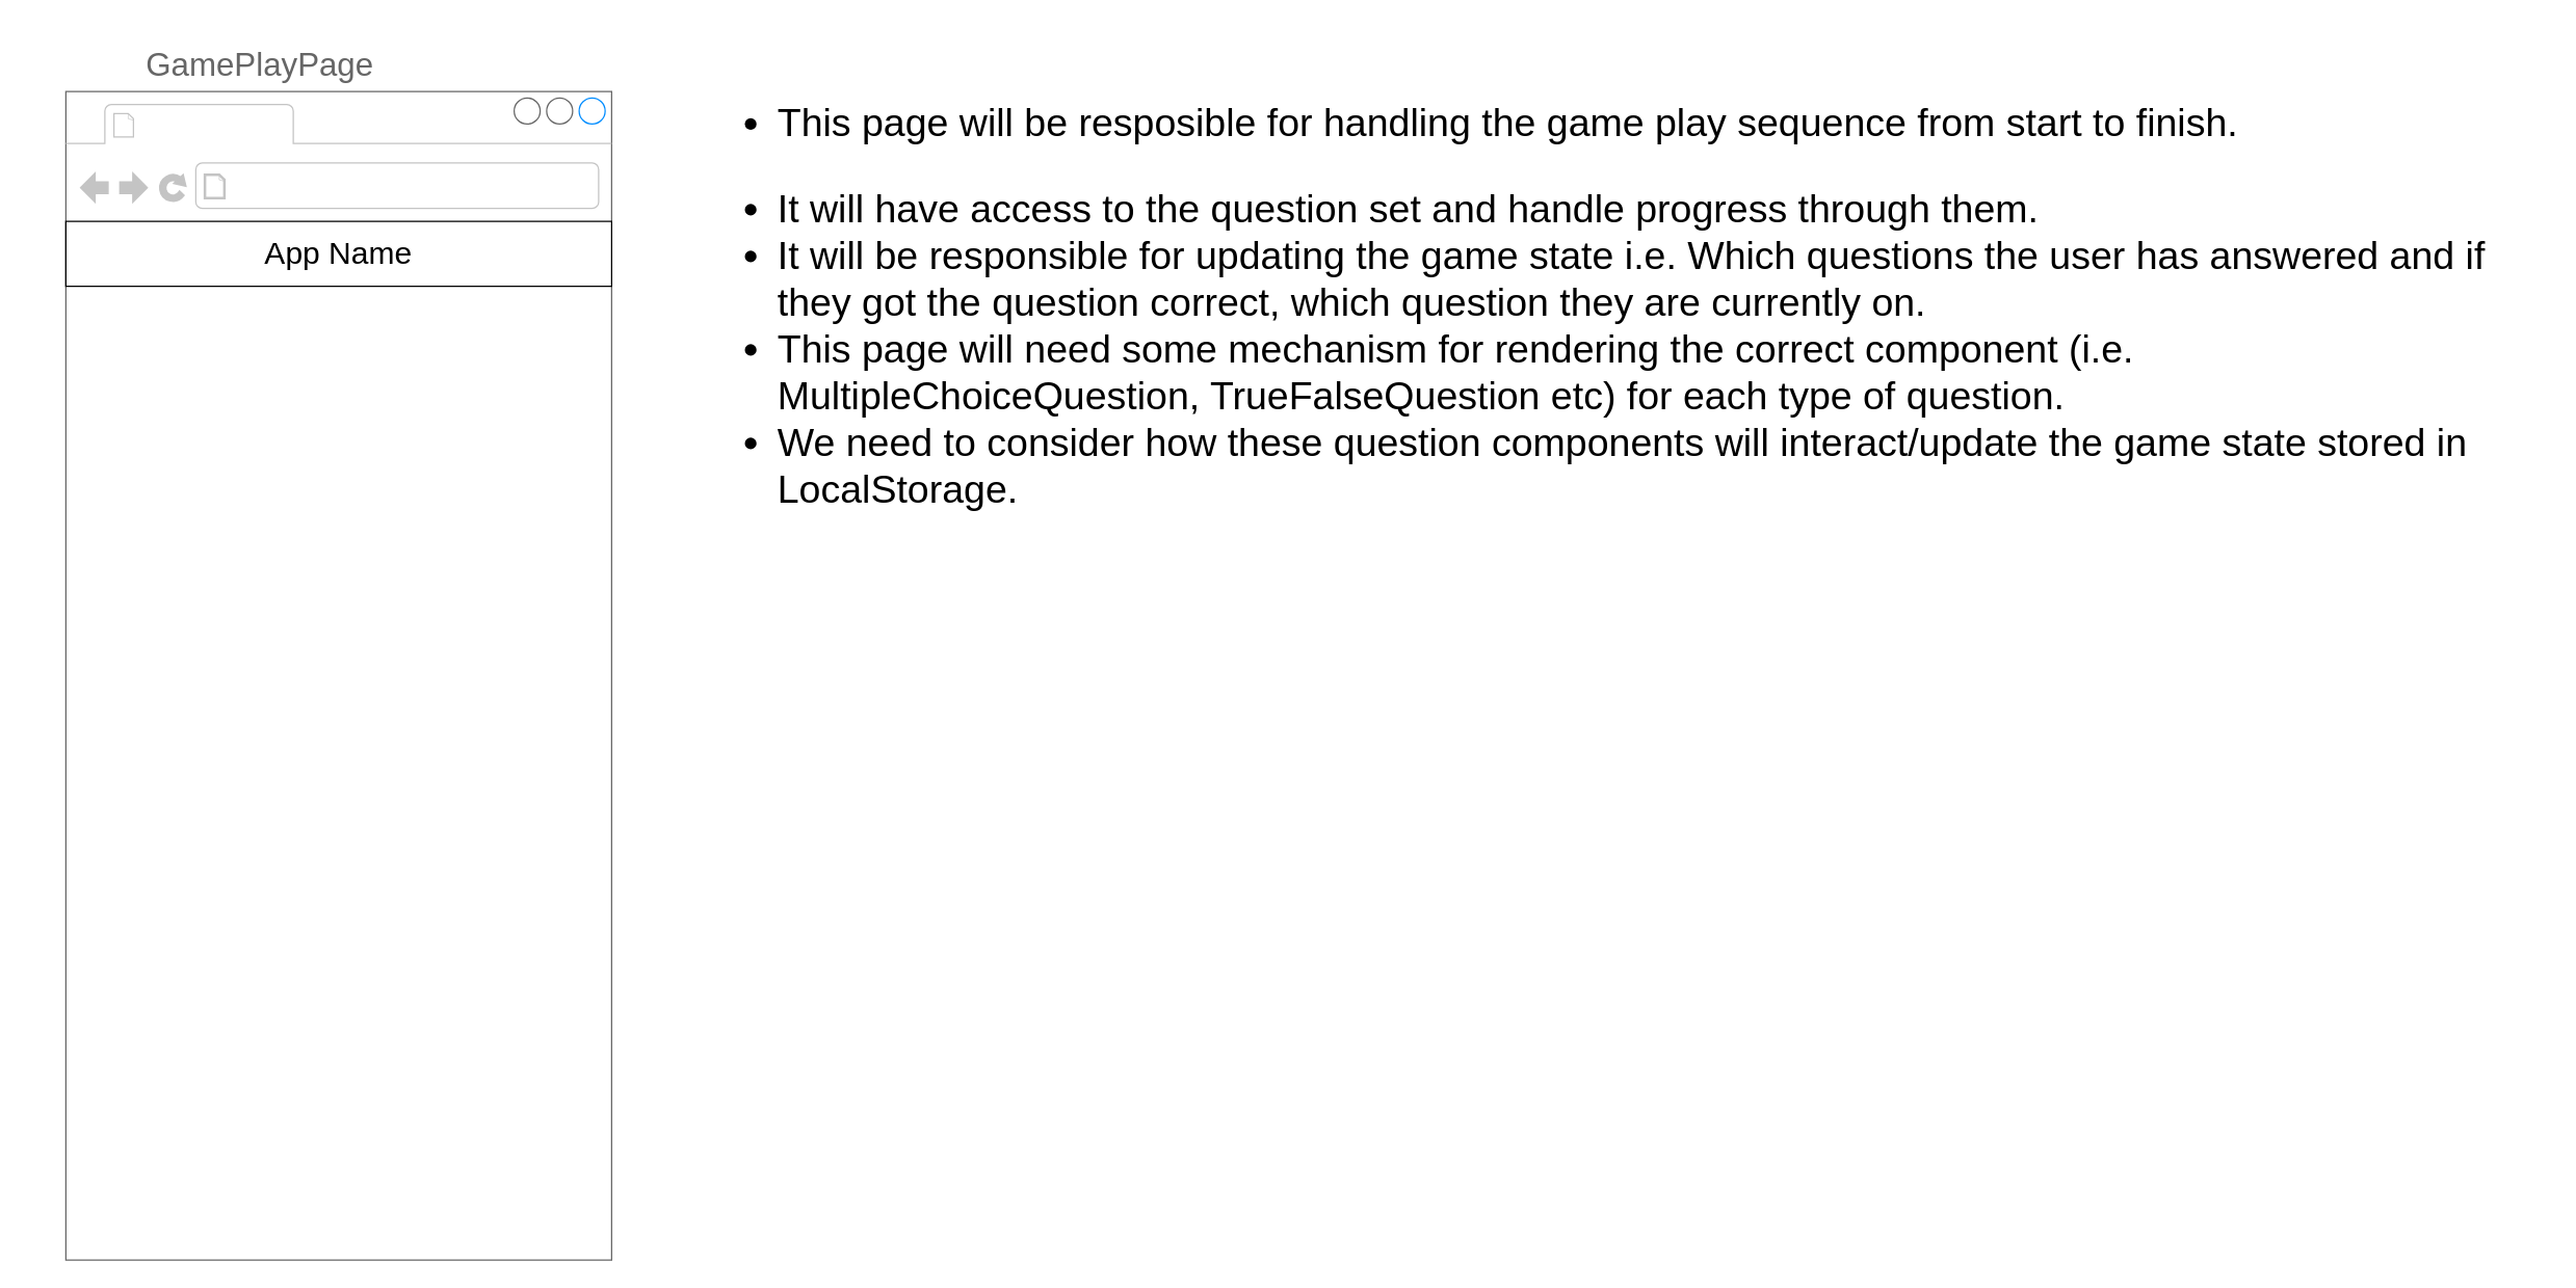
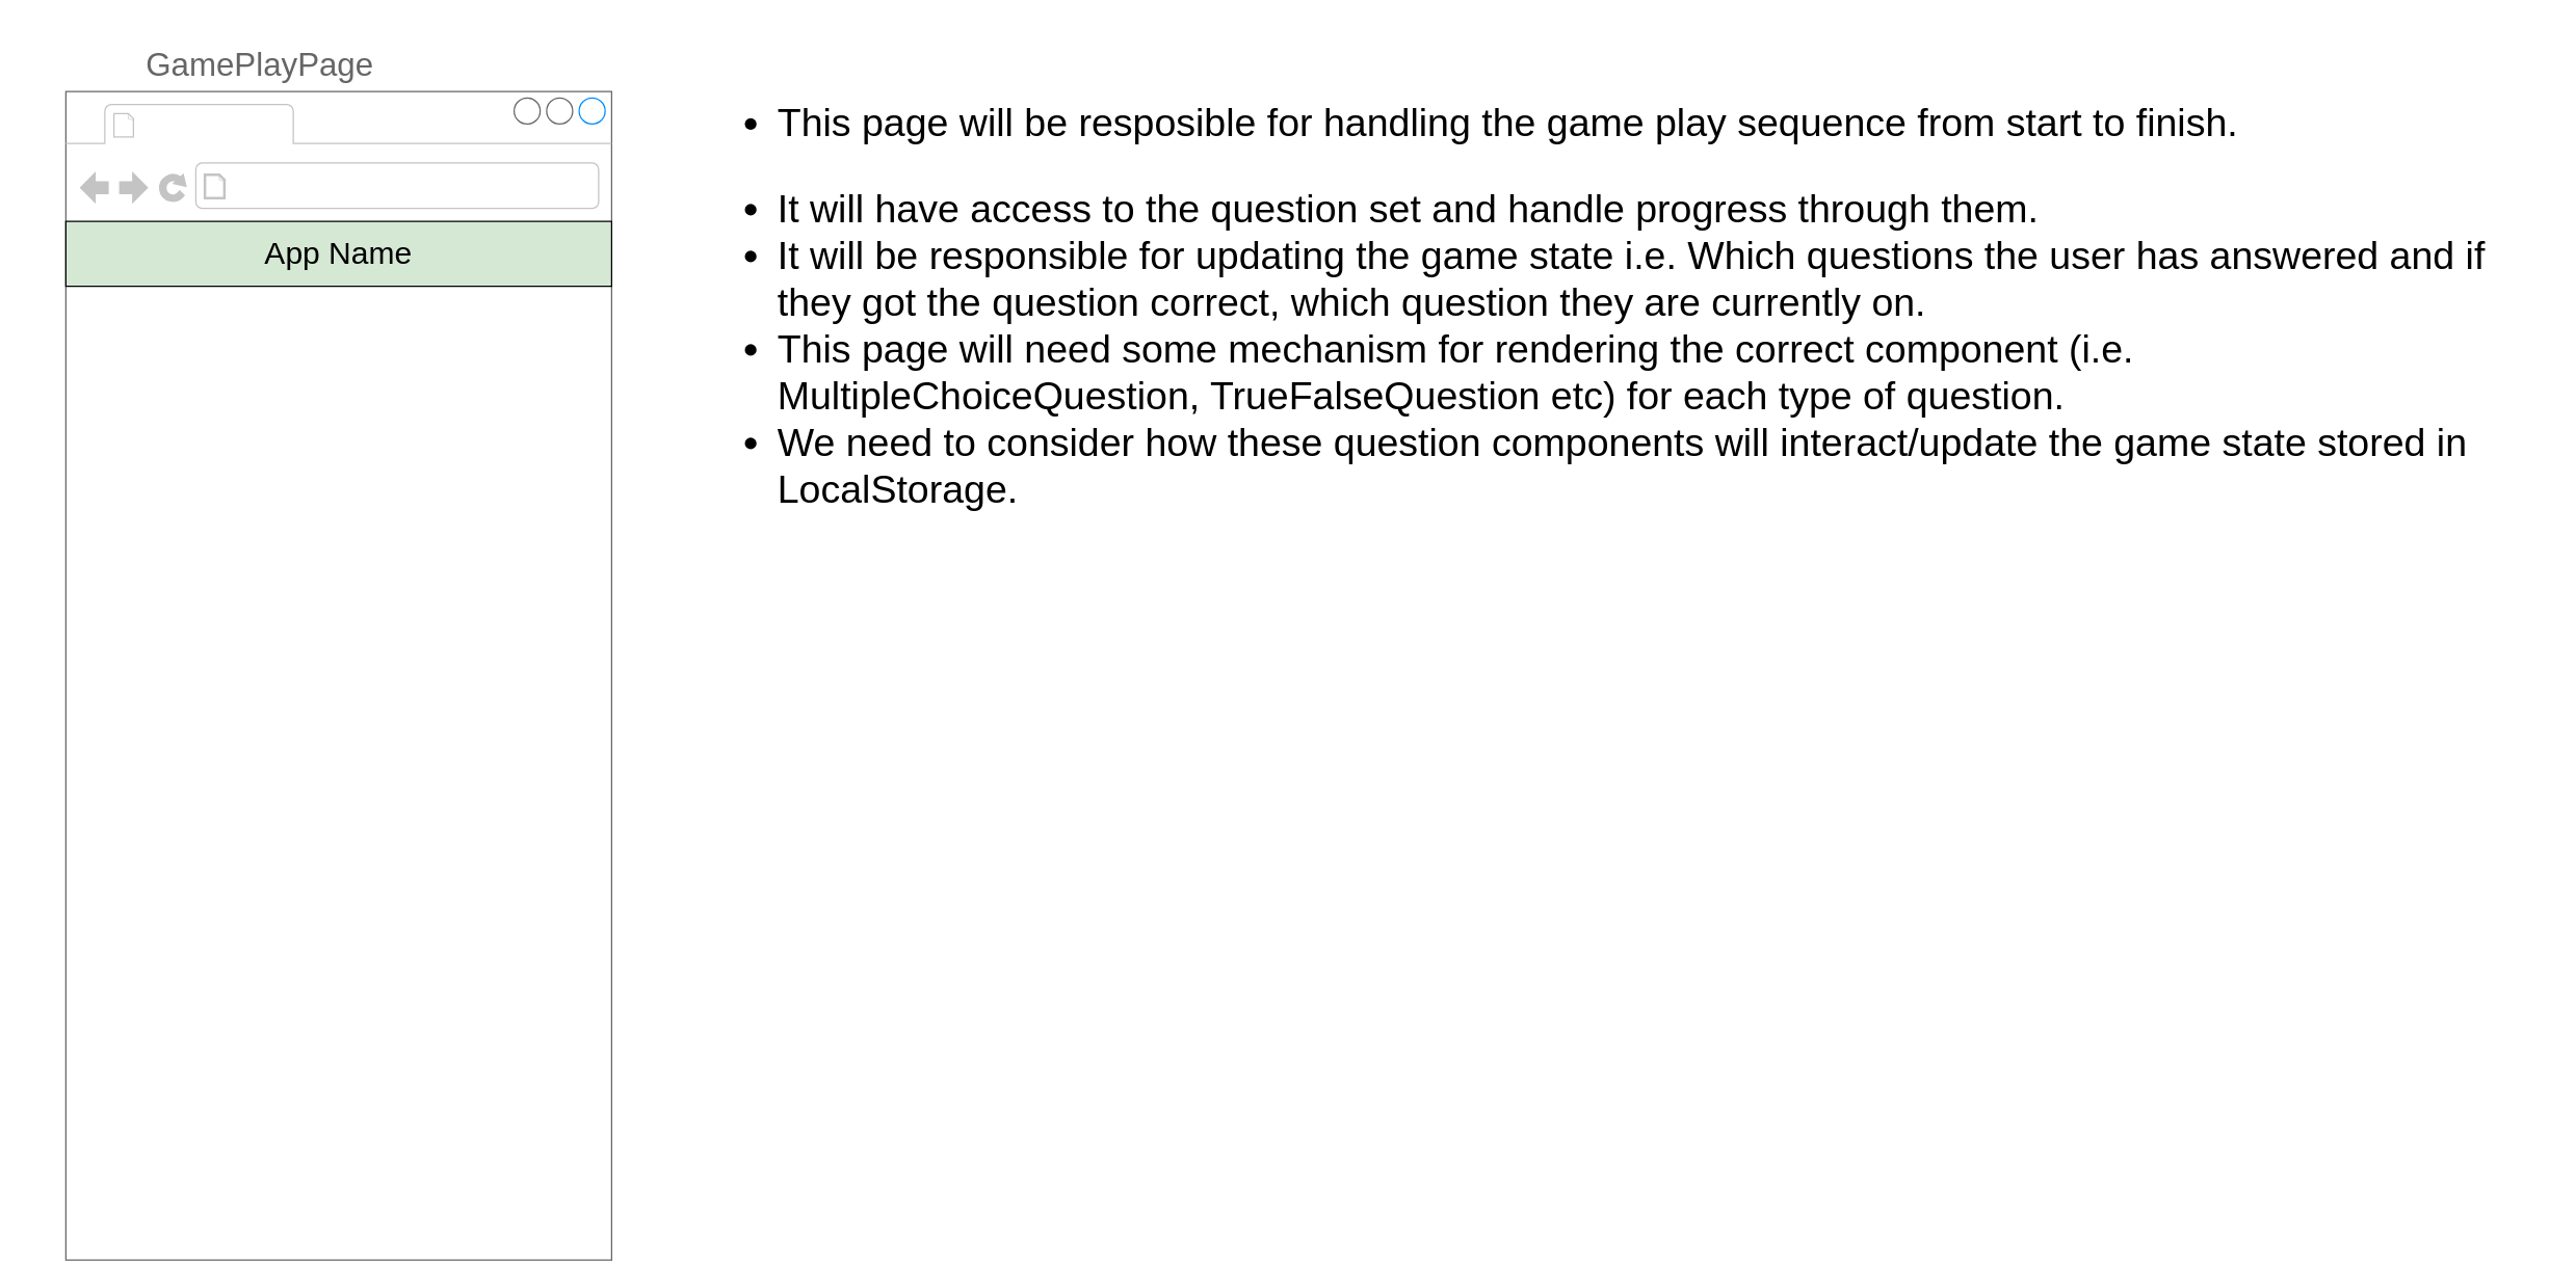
  <mxCell id="0" />
  <mxCell id="1" parent="0" />
  <mxCell id="2" value="" style="group" vertex="1" connectable="0" parent="1"><mxGeometry x="20" y="20" width="420" height="938" as="geometry" /></mxCell>
  <mxCell id="3" value="" style="strokeWidth=1;shadow=0;dashed=0;align=center;html=1;shape=mxgraph.mockup.containers.browserWindow;rSize=0;strokeColor=#666666;mainText=,;recursiveResize=0;rounded=0;labelBackgroundColor=none;fontFamily=Verdana;fontSize=12;container=0;" vertex="1" parent="2"><mxGeometry x="30" y="50" width="420" height="900" as="geometry" /></mxCell>
  <mxCell id="4" value="GamePlayPage" style="strokeWidth=1;shadow=0;dashed=0;align=center;html=1;shape=mxgraph.mockup.containers.anchor;fontSize=25;fontColor=#666666;align=left;" vertex="1" parent="2"><mxGeometry x="90" y="15" width="190" height="26" as="geometry" /></mxCell>
- <mxCell id="5" value="App Name" style="rounded=0;whiteSpace=wrap;html=1;fontSize=24;" vertex="1" parent="2"><mxGeometry x="30" y="150" width="420" height="50" as="geometry" /></mxCell>
+ <mxCell id="5" value="App Name" style="rounded=0;whiteSpace=wrap;html=1;fontSize=24;fillColor=#d5e8d4;" vertex="1" parent="2"><mxGeometry x="30" y="150" width="420" height="50" as="geometry" /></mxCell>
  <mxCell id="6" value="&lt;div&gt;&lt;/div&gt;&lt;span style=&quot;font-size: 30px&quot;&gt;&lt;ul&gt;&lt;li&gt;This page will be resposible for handling the game play sequence from start to finish.&amp;nbsp;&lt;/li&gt;&lt;/ul&gt;&lt;ul&gt;&lt;li&gt;It will have access to the question set and handle progress through them.&amp;nbsp;&lt;/li&gt;&lt;li&gt;It will be responsible for updating the game state i.e. Which questions the user has answered and if they got the question correct, which question they are currently on.&amp;nbsp;&lt;/li&gt;&lt;li&gt;This page will need some mechanism for rendering the correct component (i.e. MultipleChoiceQuestion, TrueFalseQuestion etc) for each type of question.&lt;/li&gt;&lt;li&gt;We need to consider how these question components will interact/update the game state stored in LocalStorage.&amp;nbsp;&lt;/li&gt;&lt;/ul&gt;&lt;/span&gt;" style="text;html=1;strokeColor=none;fillColor=default;align=left;verticalAlign=top;whiteSpace=wrap;rounded=0;gradientColor=none;horizontal=1;spacingTop=0;spacingLeft=16;spacingRight=16;" vertex="1" parent="1"><mxGeometry x="540" y="40" width="1420" height="870" as="geometry" /></mxCell>
